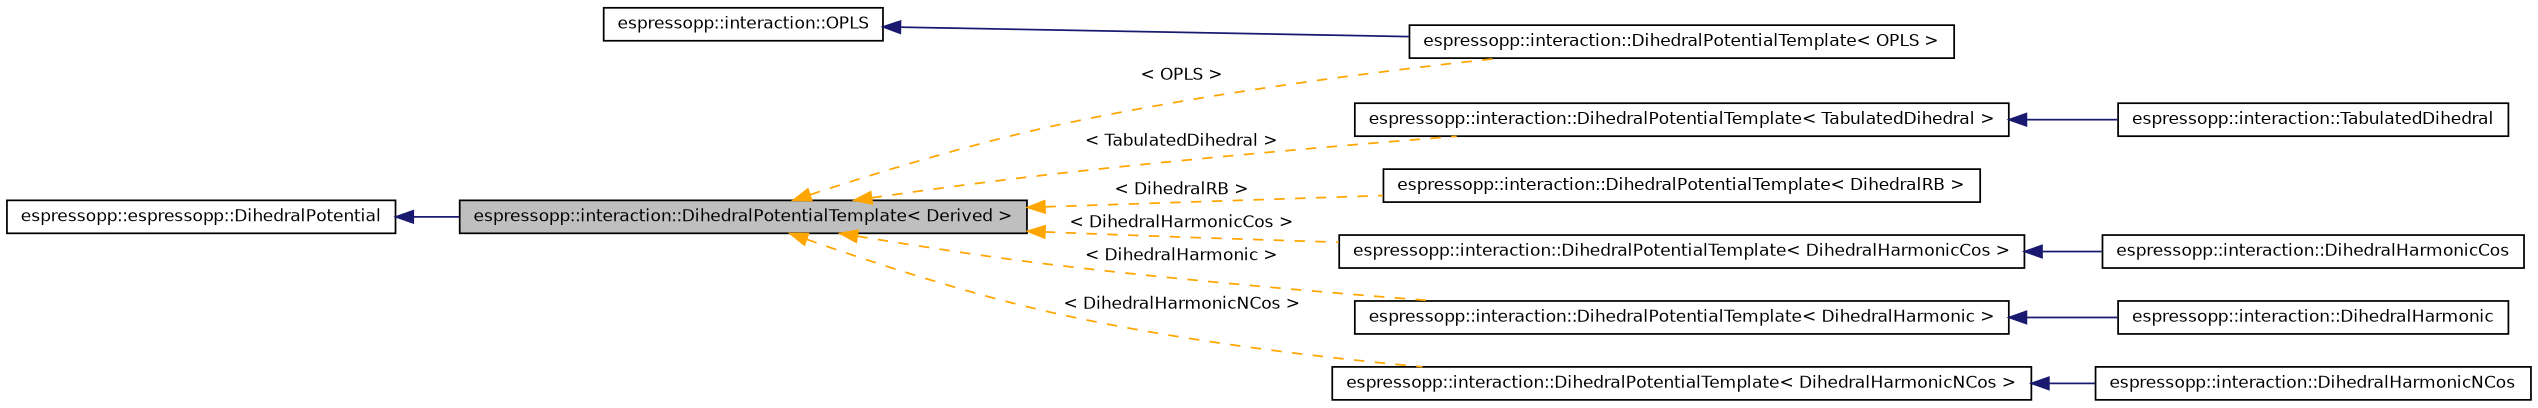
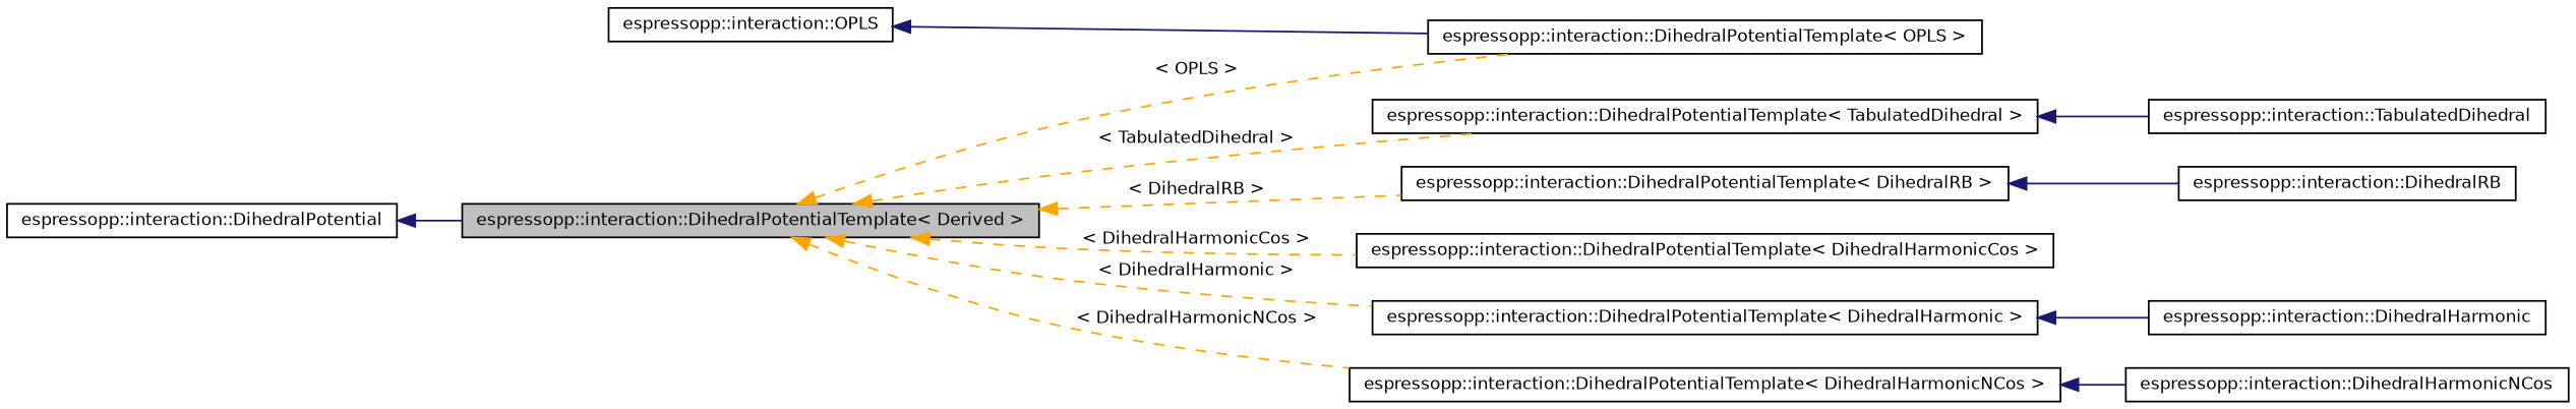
  digraph {
    rankdir=LR
    node [color=black fillcolor=white fontname=Helvetica fontsize=10 shape=record style=filled]
    edge [color=midnightblue dir=back fontname=Helvetica fontsize=10 labelfontname=Helvetica labelfontsize=10 style=solid]
    n1 [fillcolor=grey75 fontcolor=black height=0.2 label="espressopp::interaction::DihedralPotentialTemplate\< Derived \>" width=0.4]
    n2 [height=0.2 label="espressopp::interaction::DihedralPotentialTemplate\< TabulatedDihedral \>" width=0.4]
    n3 [height=0.2 label="espressopp::interaction::DihedralPotentialTemplate\< DihedralRB \>" width=0.4]
    n4 [height=0.2 label="espressopp::interaction::DihedralPotentialTemplate\< DihedralHarmonicCos \>" width=0.4]
    n5 [height=0.2 label="espressopp::interaction::DihedralPotentialTemplate\< DihedralHarmonic \>" width=0.4]
    n6 [height=0.2 label="espressopp::interaction::DihedralPotentialTemplate\< DihedralHarmonicNCos \>" width=0.4]
    n7 [height=0.2 label="espressopp::interaction::DihedralPotentialTemplate\< OPLS \>" width=0.4]
    n8 [height=0.2 label="espressopp::interaction::TabulatedDihedral" width=0.4]
-   n10 [height=0.2 label="espressopp::interaction::DihedralHarmonicCos" width=0.4]
+   n9 [height=0.2 label="espressopp::interaction::DihedralRB" width=0.4]
    n11 [height=0.2 label="espressopp::interaction::DihedralHarmonic" width=0.4]
    n12 [height=0.2 label="espressopp::interaction::DihedralHarmonicNCos" width=0.4]
-   n13 [height=0.2 label="espressopp::espressopp::DihedralPotential" width=0.4]
+   n13 [height=0.2 label="espressopp::interaction::DihedralPotential" width=0.4]
    n14 [height=0.2 label="espressopp::interaction::OPLS" width=0.4]
    n1 -> n2 [color=orange label=" \< TabulatedDihedral \>" style=dashed]
    n1 -> n3 [color=orange label=" \< DihedralRB \>" style=dashed]
    n1 -> n4 [color=orange label=" \< DihedralHarmonicCos \>" style=dashed]
    n1 -> n5 [color=orange label=" \< DihedralHarmonic \>" style=dashed]
    n1 -> n6 [color=orange label=" \< DihedralHarmonicNCos \>" style=dashed]
    n1 -> n7 [color=orange label=" \< OPLS \>" style=dashed]
    n2 -> n8
-   n4 -> n10
+   n3 -> n9
    n5 -> n11
    n6 -> n12
    n13 -> n1
    n14 -> n7
  }
